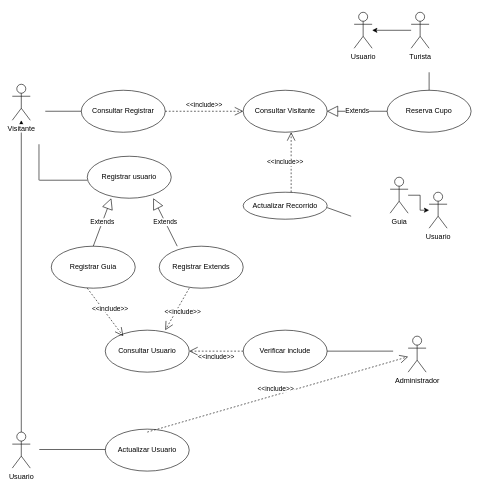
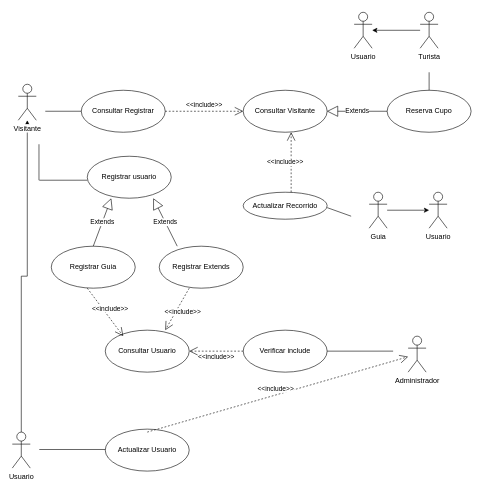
  <mxCell id="0" />
  <mxCell id="1" parent="0" />
  <mxCell id="2" value="" style="edgeStyle=orthogonalEdgeStyle;rounded=0;orthogonalLoop=1;jettySize=auto;html=1;" edge="1" parent="1" source="3" target="4"><mxGeometry relative="1" as="geometry" /></mxCell>
  <mxCell id="3" value="Usuario" style="shape=umlActor;verticalLabelPosition=bottom;labelBackgroundColor=#ffffff;verticalAlign=top;html=1;" vertex="1" parent="1"><mxGeometry x="20" y="720" width="30" height="60" as="geometry" /></mxCell>
- <mxCell id="4" value="Visitante" style="shape=umlActor;verticalLabelPosition=bottom;labelBackgroundColor=#ffffff;verticalAlign=top;html=1;" vertex="1" parent="1"><mxGeometry x="20" y="140" width="30" height="60" as="geometry" /></mxCell>
+ <mxCell id="4" value="Visitante" style="shape=umlActor;verticalLabelPosition=bottom;labelBackgroundColor=#ffffff;verticalAlign=top;html=1;" vertex="1" parent="1"><mxGeometry x="30" y="140" width="30" height="60" as="geometry" /></mxCell>
  <mxCell id="5" value="Consultar Registrar" style="ellipse;whiteSpace=wrap;html=1;" vertex="1" parent="1"><mxGeometry x="135" y="150" width="140" height="70" as="geometry" /></mxCell>
  <mxCell id="6" value="&amp;lt;&amp;lt;include&amp;gt;&amp;gt;" style="endArrow=open;endSize=12;dashed=1;html=1;" edge="1" parent="1"><mxGeometry y="10" width="160" relative="1" as="geometry"><mxPoint x="275" y="185" as="sourcePoint" /><mxPoint x="405" y="185" as="targetPoint" /><mxPoint as="offset" /></mxGeometry></mxCell>
  <mxCell id="7" value="Consultar Visitante" style="ellipse;whiteSpace=wrap;html=1;" vertex="1" parent="1"><mxGeometry x="405" y="150" width="140" height="70" as="geometry" /></mxCell>
  <mxCell id="8" value="Registrar usuario" style="ellipse;whiteSpace=wrap;html=1;" vertex="1" parent="1"><mxGeometry x="145" y="260" width="140" height="70" as="geometry" /></mxCell>
  <mxCell id="9" value="" style="endArrow=none;html=1;entryX=0;entryY=0.571;entryDx=0;entryDy=0;entryPerimeter=0;" edge="1" parent="1" target="8"><mxGeometry width="50" height="50" relative="1" as="geometry"><mxPoint x="65" y="300" as="sourcePoint" /><mxPoint x="85" y="350" as="targetPoint" /></mxGeometry></mxCell>
  <mxCell id="10" value="" style="endArrow=none;html=1;entryX=0;entryY=0.571;entryDx=0;entryDy=0;entryPerimeter=0;" edge="1" parent="1"><mxGeometry width="50" height="50" relative="1" as="geometry"><mxPoint x="64.5" y="240" as="sourcePoint" /><mxPoint x="64.5" y="299.97" as="targetPoint" /></mxGeometry></mxCell>
  <mxCell id="11" value="Registrar Guia" style="ellipse;whiteSpace=wrap;html=1;" vertex="1" parent="1"><mxGeometry x="85" y="410" width="140" height="70" as="geometry" /></mxCell>
  <mxCell id="12" value="Registrar Extends" style="ellipse;whiteSpace=wrap;html=1;" vertex="1" parent="1"><mxGeometry x="265" y="410" width="140" height="70" as="geometry" /></mxCell>
  <mxCell id="13" value="Extends" style="endArrow=block;endSize=16;endFill=0;html=1;entryX=0.286;entryY=1;entryDx=0;entryDy=0;entryPerimeter=0;" edge="1" parent="1" target="8"><mxGeometry width="160" relative="1" as="geometry"><mxPoint x="155" y="410" as="sourcePoint" /><mxPoint x="315" y="410" as="targetPoint" /></mxGeometry></mxCell>
  <mxCell id="14" value="Extends" style="endArrow=block;endSize=16;endFill=0;html=1;entryX=0.786;entryY=1;entryDx=0;entryDy=0;entryPerimeter=0;" edge="1" parent="1" target="8"><mxGeometry width="160" relative="1" as="geometry"><mxPoint x="295" y="410" as="sourcePoint" /><mxPoint x="335.04" y="330" as="targetPoint" /></mxGeometry></mxCell>
  <mxCell id="15" value="Consultar Usuario" style="ellipse;whiteSpace=wrap;html=1;" vertex="1" parent="1"><mxGeometry x="175" y="550" width="140" height="70" as="geometry" /></mxCell>
  <mxCell id="16" value="&amp;lt;&amp;lt;include&amp;gt;&amp;gt;" style="endArrow=open;endSize=12;dashed=1;html=1;entryX=0.214;entryY=0.143;entryDx=0;entryDy=0;entryPerimeter=0;" edge="1" parent="1" target="15"><mxGeometry y="10" width="160" relative="1" as="geometry"><mxPoint x="145" y="480" as="sourcePoint" /><mxPoint x="265" y="479.97" as="targetPoint" /><mxPoint as="offset" /></mxGeometry></mxCell>
  <mxCell id="17" value="&amp;lt;&amp;lt;include&amp;gt;&amp;gt;" style="endArrow=open;endSize=12;dashed=1;html=1;entryX=0.714;entryY=0;entryDx=0;entryDy=0;entryPerimeter=0;" edge="1" parent="1" target="15"><mxGeometry y="10" width="160" relative="1" as="geometry"><mxPoint x="315" y="480" as="sourcePoint" /><mxPoint x="374.96" y="560.01" as="targetPoint" /><mxPoint as="offset" /></mxGeometry></mxCell>
  <mxCell id="18" value="" style="endArrow=none;html=1;entryX=0;entryY=0.571;entryDx=0;entryDy=0;entryPerimeter=0;" edge="1" parent="1"><mxGeometry width="50" height="50" relative="1" as="geometry"><mxPoint x="75" y="185" as="sourcePoint" /><mxPoint x="135" y="184.97" as="targetPoint" /></mxGeometry></mxCell>
  <mxCell id="19" value="Extends" style="endArrow=block;endSize=16;endFill=0;html=1;entryX=0.786;entryY=1;entryDx=0;entryDy=0;entryPerimeter=0;" edge="1" parent="1"><mxGeometry width="160" relative="1" as="geometry"><mxPoint x="645" y="185" as="sourcePoint" /><mxPoint x="544.54" y="185" as="targetPoint" /></mxGeometry></mxCell>
  <mxCell id="20" value="Reserva Cupo" style="ellipse;whiteSpace=wrap;html=1;" vertex="1" parent="1"><mxGeometry x="645" y="150" width="140" height="70" as="geometry" /></mxCell>
  <mxCell id="21" value="" style="edgeStyle=orthogonalEdgeStyle;rounded=0;orthogonalLoop=1;jettySize=auto;html=1;" edge="1" parent="1" source="22" target="23"><mxGeometry relative="1" as="geometry" /></mxCell>
- <mxCell id="22" value="Turista" style="shape=umlActor;verticalLabelPosition=bottom;labelBackgroundColor=#ffffff;verticalAlign=top;html=1;" vertex="1" parent="1"><mxGeometry x="685" y="20" width="30" height="60" as="geometry" /></mxCell>
+ <mxCell id="22" value="Turista" style="shape=umlActor;verticalLabelPosition=bottom;labelBackgroundColor=#ffffff;verticalAlign=top;html=1;" vertex="1" parent="1"><mxGeometry x="700" y="20" width="30" height="60" as="geometry" /></mxCell>
  <mxCell id="23" value="Usuario" style="shape=umlActor;verticalLabelPosition=bottom;labelBackgroundColor=#ffffff;verticalAlign=top;html=1;" vertex="1" parent="1"><mxGeometry x="590" y="20" width="30" height="60" as="geometry" /></mxCell>
  <mxCell id="24" value="Actualizar Usuario" style="ellipse;whiteSpace=wrap;html=1;" vertex="1" parent="1"><mxGeometry x="175" y="715" width="140" height="70" as="geometry" /></mxCell>
  <mxCell id="25" value="" style="endArrow=none;html=1;entryX=0;entryY=0.571;entryDx=0;entryDy=0;entryPerimeter=0;" edge="1" parent="1"><mxGeometry width="50" height="50" relative="1" as="geometry"><mxPoint x="65" y="749" as="sourcePoint" /><mxPoint x="175" y="748.97" as="targetPoint" /></mxGeometry></mxCell>
  <mxCell id="26" value="&amp;lt;&amp;lt;include&amp;gt;&amp;gt;" style="endArrow=open;endSize=12;dashed=1;html=1;exitX=0.5;exitY=0.071;exitDx=0;exitDy=0;exitPerimeter=0;" edge="1" parent="1" source="24" target="37"><mxGeometry y="10" width="160" relative="1" as="geometry"><mxPoint x="245" y="700" as="sourcePoint" /><mxPoint x="294.96" y="570" as="targetPoint" /><mxPoint as="offset" /></mxGeometry></mxCell>
  <mxCell id="27" value="" style="endArrow=none;html=1;entryX=0;entryY=0.571;entryDx=0;entryDy=0;entryPerimeter=0;" edge="1" parent="1"><mxGeometry width="50" height="50" relative="1" as="geometry"><mxPoint x="715" y="120" as="sourcePoint" /><mxPoint x="715" y="149.97" as="targetPoint" /></mxGeometry></mxCell>
  <mxCell id="28" value="Actualizar Recorrido" style="ellipse;whiteSpace=wrap;html=1;" vertex="1" parent="1"><mxGeometry x="405" y="320" width="140" height="45" as="geometry" /></mxCell>
  <mxCell id="29" value="&amp;lt;&amp;lt;include&amp;gt;&amp;gt;" style="endArrow=open;endSize=12;dashed=1;html=1;entryX=0.571;entryY=1;entryDx=0;entryDy=0;entryPerimeter=0;exitX=0.571;exitY=0;exitDx=0;exitDy=0;exitPerimeter=0;" edge="1" parent="1" source="28" target="7"><mxGeometry y="10" width="160" relative="1" as="geometry"><mxPoint x="485" y="300" as="sourcePoint" /><mxPoint x="425" y="205" as="targetPoint" /><mxPoint as="offset" /></mxGeometry></mxCell>
  <mxCell id="30" value="" style="edgeStyle=orthogonalEdgeStyle;rounded=0;orthogonalLoop=1;jettySize=auto;html=1;" edge="1" parent="1" source="31" target="32"><mxGeometry relative="1" as="geometry" /></mxCell>
- <mxCell id="31" value="Guia" style="shape=umlActor;verticalLabelPosition=bottom;labelBackgroundColor=#ffffff;verticalAlign=top;html=1;" vertex="1" parent="1"><mxGeometry x="650" y="295" width="30" height="60" as="geometry" /></mxCell>
+ <mxCell id="31" value="Guia" style="shape=umlActor;verticalLabelPosition=bottom;labelBackgroundColor=#ffffff;verticalAlign=top;html=1;" vertex="1" parent="1"><mxGeometry x="615" y="320" width="30" height="60" as="geometry" /></mxCell>
  <mxCell id="32" value="Usuario" style="shape=umlActor;verticalLabelPosition=bottom;labelBackgroundColor=#ffffff;verticalAlign=top;html=1;" vertex="1" parent="1"><mxGeometry x="715" y="320" width="30" height="60" as="geometry" /></mxCell>
  <mxCell id="33" value="" style="endArrow=none;html=1;exitX=1;exitY=0.571;exitDx=0;exitDy=0;exitPerimeter=0;" edge="1" parent="1" source="28"><mxGeometry width="50" height="50" relative="1" as="geometry"><mxPoint x="735" y="140" as="sourcePoint" /><mxPoint x="585" y="360" as="targetPoint" /></mxGeometry></mxCell>
  <mxCell id="34" value="Verificar include" style="ellipse;whiteSpace=wrap;html=1;" vertex="1" parent="1"><mxGeometry x="405" y="550" width="140" height="70" as="geometry" /></mxCell>
  <mxCell id="35" value="&amp;lt;&amp;lt;include&amp;gt;&amp;gt;" style="endArrow=open;endSize=12;dashed=1;html=1;exitX=0;exitY=0.5;exitDx=0;exitDy=0;exitPerimeter=0;" edge="1" parent="1" source="34"><mxGeometry y="10" width="160" relative="1" as="geometry"><mxPoint x="395" y="585" as="sourcePoint" /><mxPoint x="315" y="585" as="targetPoint" /><mxPoint as="offset" /></mxGeometry></mxCell>
  <mxCell id="36" value="" style="endArrow=none;html=1;entryX=0;entryY=0.571;entryDx=0;entryDy=0;entryPerimeter=0;" edge="1" parent="1"><mxGeometry width="50" height="50" relative="1" as="geometry"><mxPoint x="545" y="585" as="sourcePoint" /><mxPoint x="655" y="584.97" as="targetPoint" /></mxGeometry></mxCell>
  <mxCell id="37" value="Administrador" style="shape=umlActor;verticalLabelPosition=bottom;labelBackgroundColor=#ffffff;verticalAlign=top;html=1;" vertex="1" parent="1"><mxGeometry x="680" y="560" width="30" height="60" as="geometry" /></mxCell>
